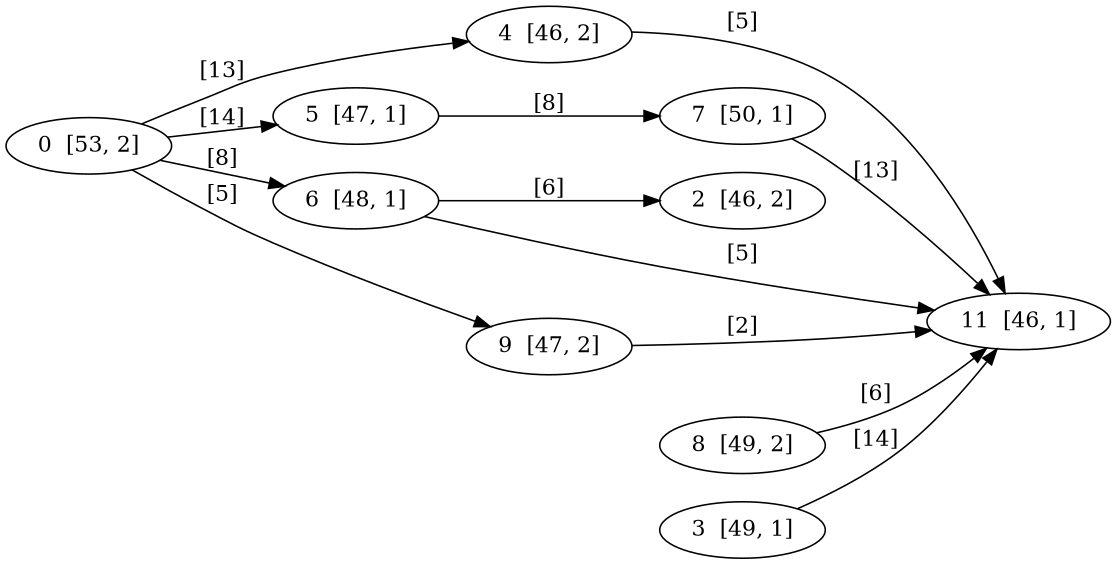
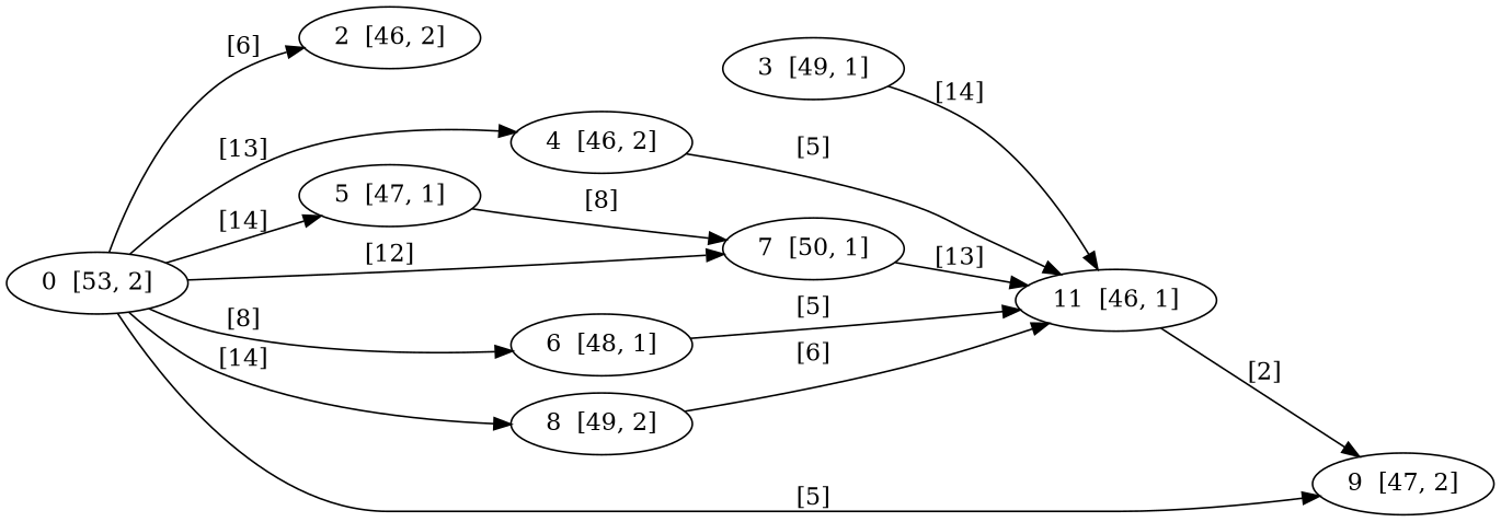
  digraph {
    rankdir=LR
    n1 [label="0  [53, 2]"]
    n2 [label="2  [46, 2]"]
    n3 [label="4  [46, 2]"]
    n4 [label="5  [47, 1]"]
    n5 [label="6  [48, 1]"]
    n6 [label="7  [50, 1]"]
    n7 [label="8  [49, 2]"]
    n8 [label="9  [47, 2]"]
    n9 [label="3  [49, 1]"]
    n10 [label="11  [46, 1]"]
-   n5 -> n2 [label="[6]"]
+   n1 -> n2 [label="[6]"]
    n1 -> n3 [label="[13]"]
    n1 -> n4 [label="[14]"]
    n1 -> n5 [label="[8]"]
+   n1 -> n6 [label="[12]"]
+   n1 -> n7 [label="[14]"]
    n1 -> n8 [label="[5]"]
    n3 -> n10 [label="[5]"]
    n4 -> n6 [label="[8]"]
    n5 -> n10 [label="[5]"]
    n6 -> n10 [label="[13]"]
    n7 -> n10 [label="[6]"]
-   n8 -> n10 [label="[2]"]
+   n10 -> n8 [label="[2]"]
    n9 -> n10 [label="[14]"]
  }
